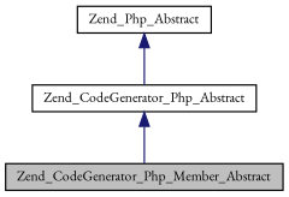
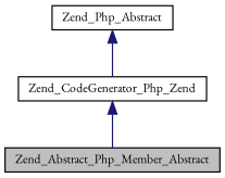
  digraph {
    fontname="EB Garamond"
    node [color=black fillcolor=white fontname="EB Garamond" fontsize=10 shape=record style=filled]
    edge [color=midnightblue dir=back fontname="EB Garamond" fontsize=10 labelfontname=Helvetica labelfontsize=10 style=solid]
-   n1 [fillcolor=grey75 fontcolor=black height=0.2 label=Zend_CodeGenerator_Php_Member_Abstract width=0.4]
-   n2 [height=0.2 label=Zend_CodeGenerator_Php_Abstract width=0.4]
+   n1 [fillcolor=grey75 fontcolor=black height=0.2 label=Zend_Abstract_Php_Member_Abstract width=0.4]
+   n2 [height=0.2 label=Zend_CodeGenerator_Php_Zend width=0.4]
    n3 [height=0.2 label=Zend_Php_Abstract width=0.4]
    n2 -> n1
    n3 -> n2
  }
